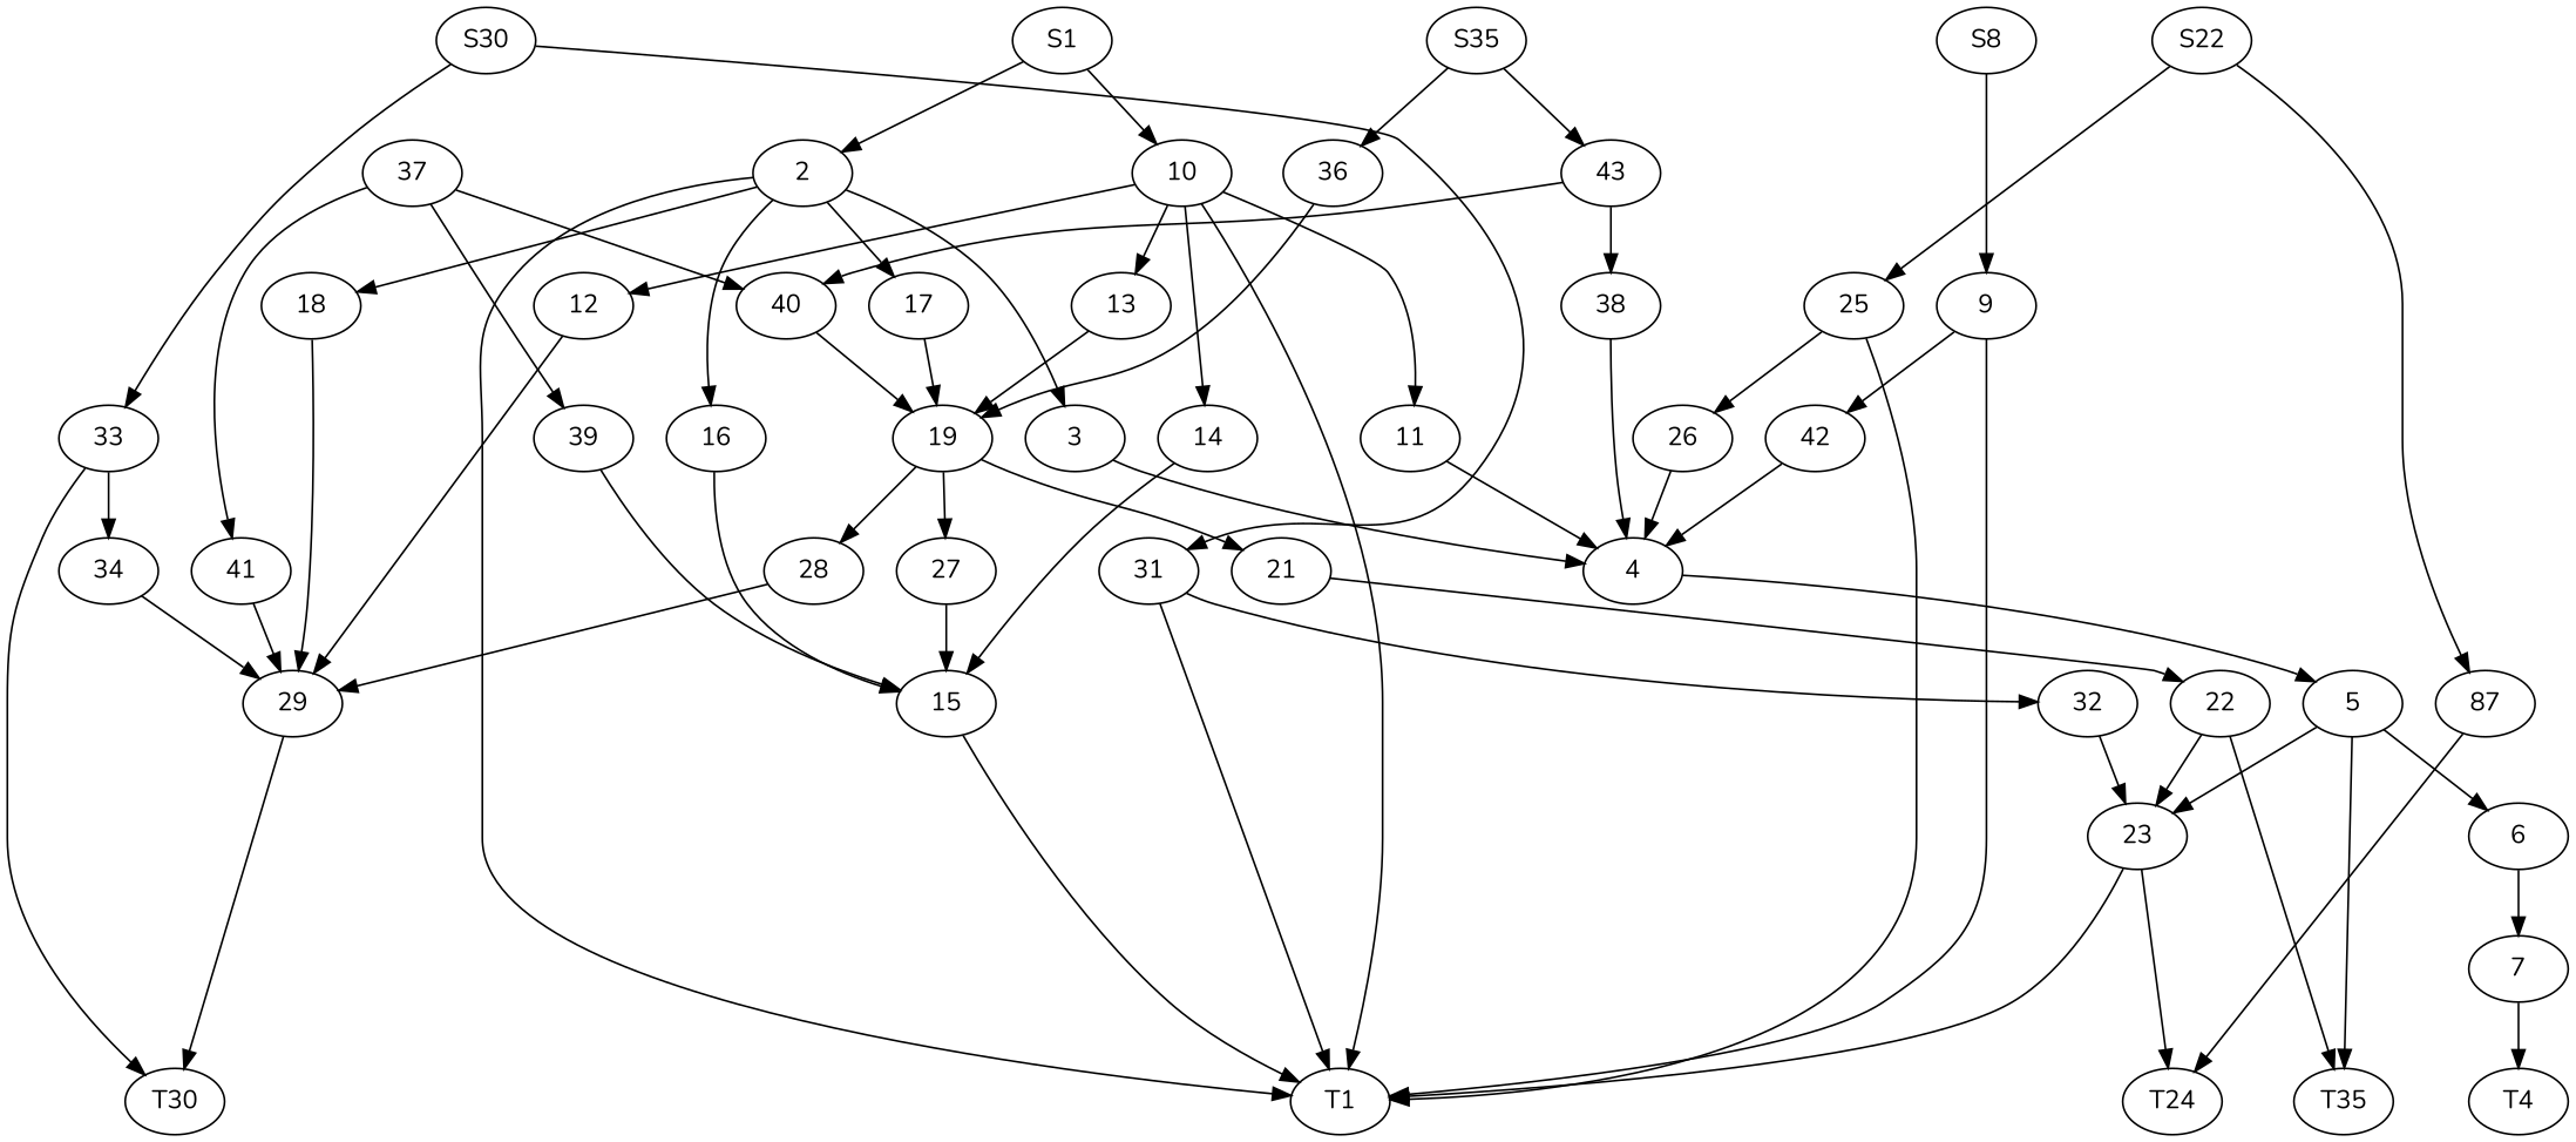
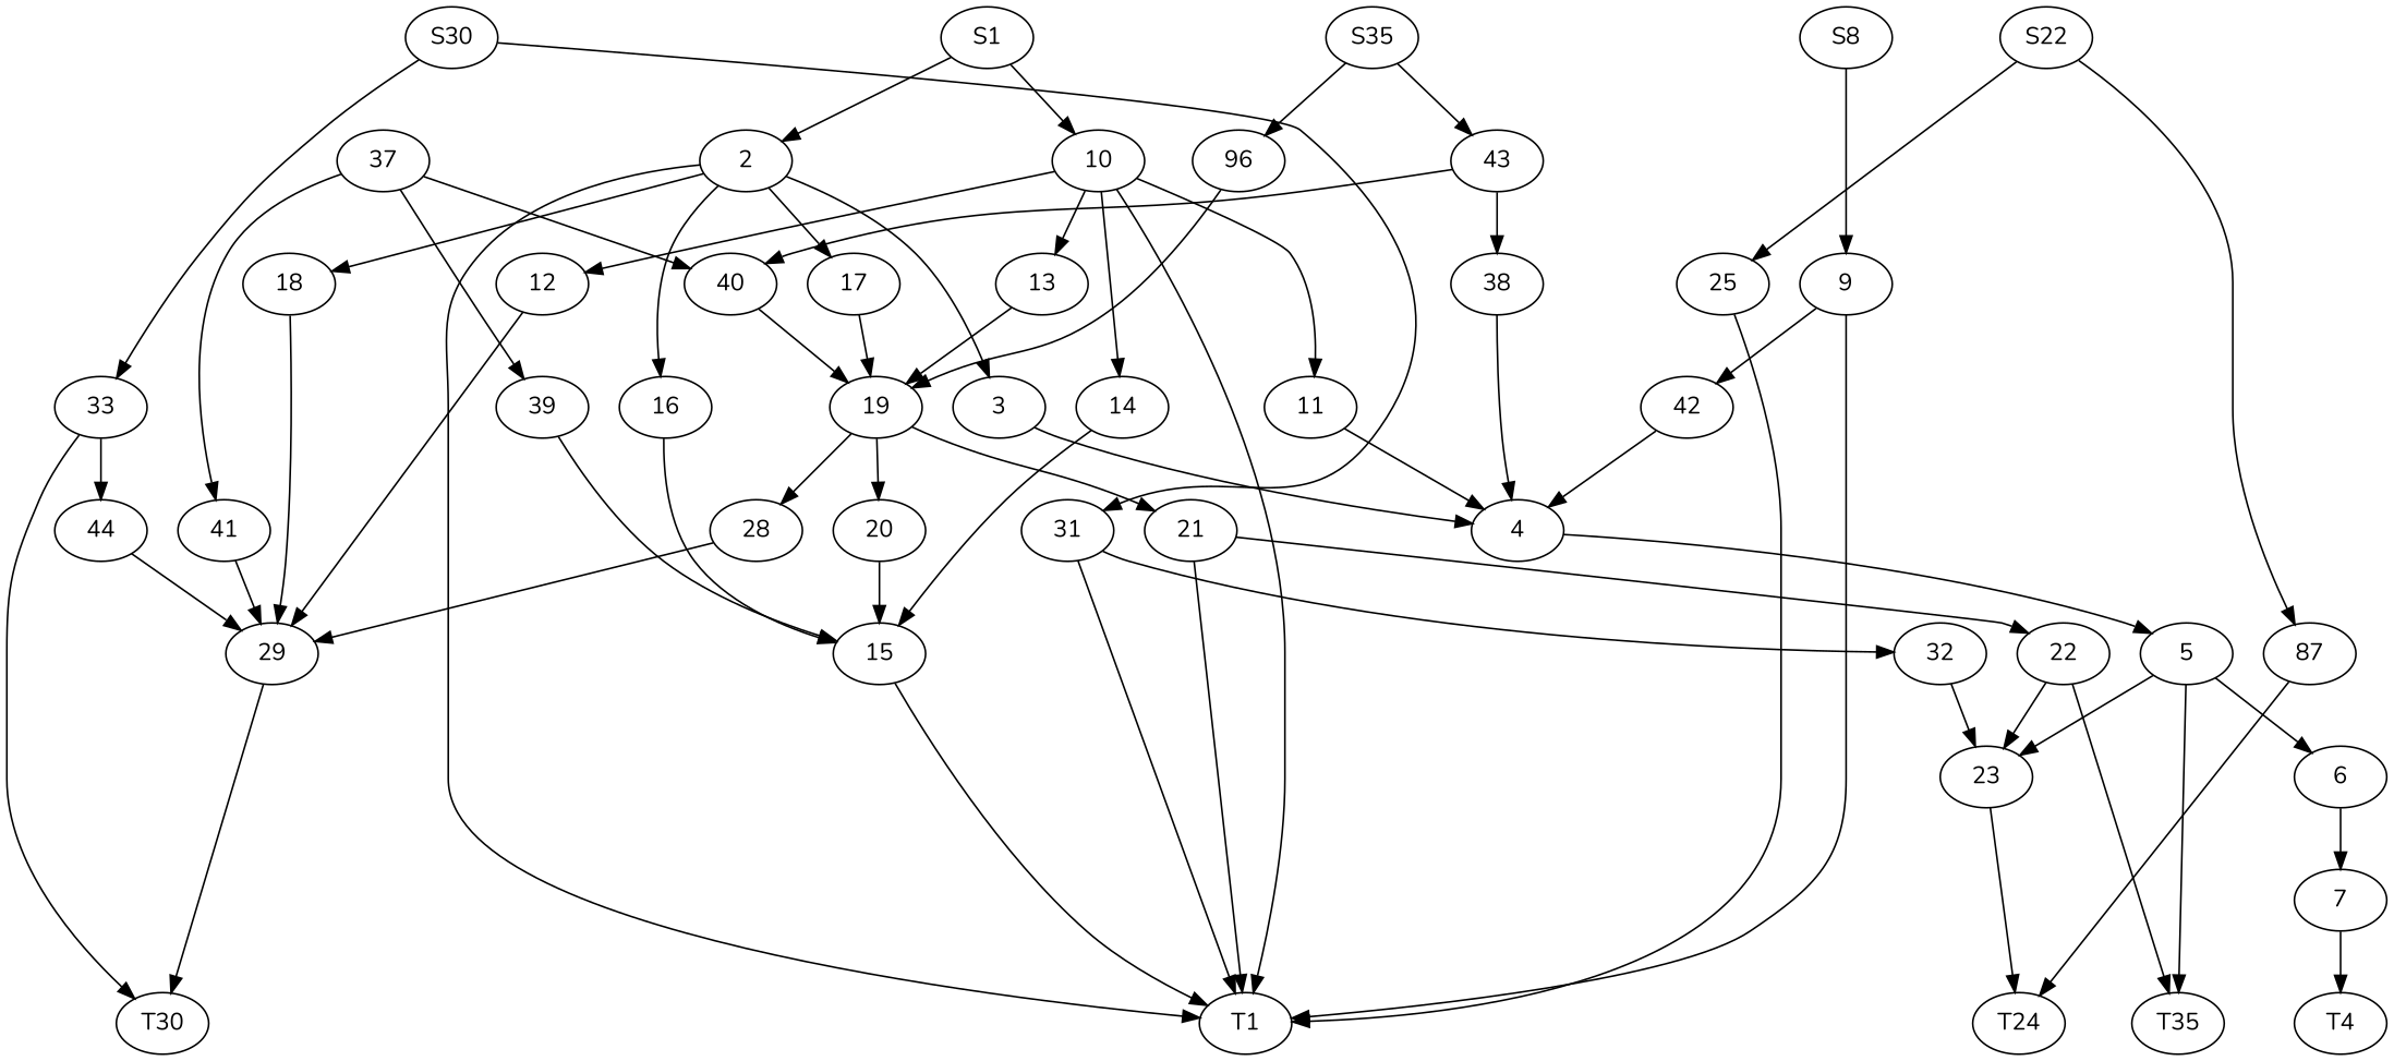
  digraph {
    fontname=Nunito
    node [fontname=Nunito]
    edge [fontname=Nunito]
    S8
    n2 [label=S22]
    S1
    S35
    S30
    n6 [label=T4]
    T24
    T1
    T35
    T30
    43
    37
-   36
+   36 [label=96]
    10
    2
    25
    9
    38
    40
    13
    17
    12
    18
-   26
    42
    11
    3
    33
    19
    39
    14
    16
    4
    31
-   34
+   34 [label=44]
    21
    41
    28
-   20 [label=27]
+   20
    n40 [label=87]
    5
    22
    32
    29
    15
    6
    23
    7
    subgraph sub_1 {
      rank=same
      S8
      n2
      S1
      S35
      S30
    }
    subgraph sub_2 {
      rank=same
      n6
      T24
      T1
      T35
      T30
    }
    subgraph sub_3 {
      rank=same
      43
      37
      36
      10
      2
    }
    subgraph sub_4 {
      rank=same
      25
      9
      38
      40
      13
      17
      12
      18
    }
    subgraph sub_5 {
      rank=same
-     26
      42
      11
      3
      33
      19
      39
      14
      16
    }
    subgraph sub_6 {
      rank=same
      4
      31
      34
      21
      41
      28
      20
    }
    subgraph sub_7 {
      rank=same
      n40
      5
      22
      32
      29
      15
    }
    subgraph sub_8 {
      rank=same
      6
      23
    }
    subgraph sub_9 {
      rank=same
      7
    }
    S8 -> 9
    n2 -> 25
    n2 -> n40
    S1 -> 10
    S1 -> 2
    S35 -> 43
    S35 -> 36
    S30 -> 33
    S30 -> 31
    43 -> 38
    43 -> 40
    37 -> 40
    37 -> 39
    37 -> 41
    36 -> 19
    10 -> T1
    10 -> 13
    10 -> 12
    10 -> 11
    10 -> 14
    2 -> T1
    2 -> 17
    2 -> 18
    2 -> 3
    2 -> 16
    25 -> T1
-   25 -> 26
    9 -> T1
    9 -> 42
    38 -> 4
    40 -> 19
    13 -> 19
    17 -> 19
    12 -> 29
    18 -> 29
-   26 -> 4
    42 -> 4
    11 -> 4
    3 -> 4
    33 -> T30
    33 -> 34
    19 -> 21
    19 -> 28
    19 -> 20
    39 -> 15
    14 -> 15
    16 -> 15
    4 -> 5
    31 -> T1
    31 -> 32
    34 -> 29
    21 -> 22
    41 -> 29
    28 -> 29
    20 -> 15
    n40 -> T24
    5 -> T35
    5 -> 6
    5 -> 23
    22 -> T35
    22 -> 23
    32 -> 23
    29 -> T30
    15 -> T1
    6 -> 7
    23 -> T24
-   23 -> T1
+   21 -> T1
    7 -> n6
  }
